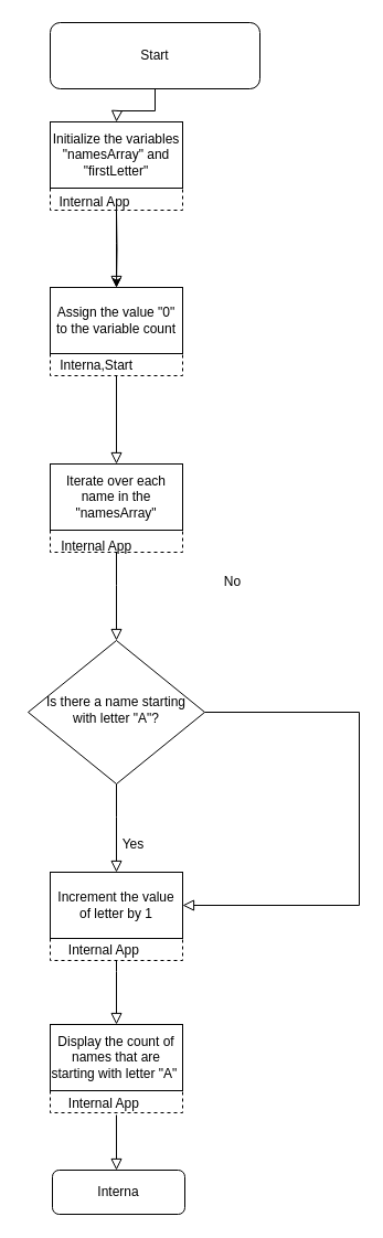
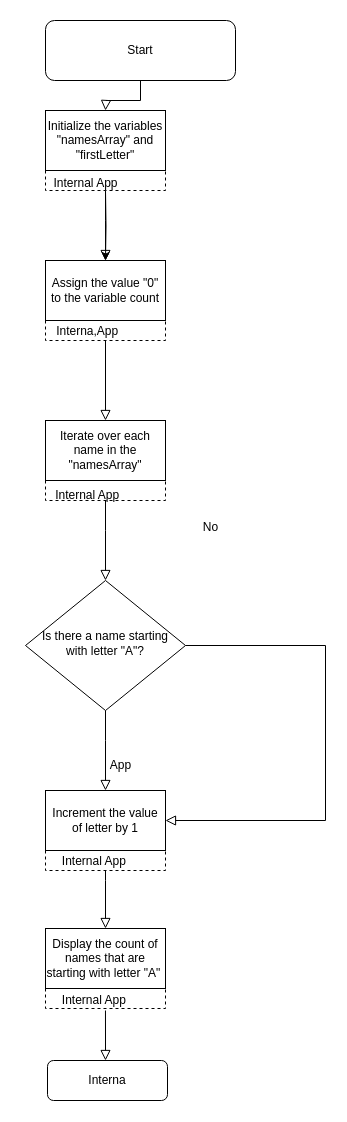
  <mxCell id="0" />
  <mxCell id="1" parent="0" />
  <mxCell id="2" value="" style="rounded=0;html=1;jettySize=auto;orthogonalLoop=1;fontSize=11;endArrow=block;endFill=0;endSize=8;strokeWidth=1;shadow=0;labelBackgroundColor=none;edgeStyle=orthogonalEdgeStyle;" parent="1" source="3" edge="1"><mxGeometry relative="1" as="geometry"><mxPoint x="105" y="110" as="targetPoint" /></mxGeometry></mxCell>
  <mxCell id="3" value="Start" style="rounded=1;whiteSpace=wrap;html=1;fontSize=12;glass=0;strokeWidth=1;shadow=0;" parent="1" vertex="1"><mxGeometry x="45" y="20" width="190" height="60" as="geometry" /></mxCell>
  <mxCell id="4" value="Interna" style="rounded=1;whiteSpace=wrap;html=1;fontSize=12;glass=0;strokeWidth=1;shadow=0;" parent="1" vertex="1"><mxGeometry x="47" y="1060" width="120" height="40" as="geometry" /></mxCell>
  <mxCell id="5" value="" style="edgeStyle=orthogonalEdgeStyle;rounded=0;orthogonalLoop=1;jettySize=auto;html=1;" edge="1" parent="1" target="10"><mxGeometry relative="1" as="geometry"><mxPoint x="105" y="190" as="sourcePoint" /></mxGeometry></mxCell>
  <mxCell id="6" value="Initialize the variables &quot;namesArray&quot; and &quot;firstLetter&quot;" style="rounded=0;whiteSpace=wrap;html=1;" parent="1" vertex="1"><mxGeometry x="45" y="110" width="120" height="60" as="geometry" /></mxCell>
  <mxCell id="7" value="" style="endArrow=none;dashed=1;html=1;rounded=0;entryX=1;entryY=1;entryDx=0;entryDy=0;exitX=0;exitY=1;exitDx=0;exitDy=0;" parent="1" source="6" target="6" edge="1"><mxGeometry width="50" height="50" relative="1" as="geometry"><mxPoint x="45" y="190" as="sourcePoint" /><mxPoint x="315" y="160" as="targetPoint" /><Array as="points"><mxPoint x="45" y="190" /><mxPoint x="105" y="190" /><mxPoint x="165" y="190" /></Array></mxGeometry></mxCell>
  <mxCell id="8" value="Iterate over each name in the &quot;namesArray&quot;" style="rounded=0;whiteSpace=wrap;html=1;" parent="1" vertex="1"><mxGeometry x="45" y="420" width="120" height="60" as="geometry" /></mxCell>
  <mxCell id="9" value="" style="endArrow=none;dashed=1;html=1;rounded=0;entryX=1;entryY=1;entryDx=0;entryDy=0;exitX=0;exitY=1;exitDx=0;exitDy=0;" parent="1" source="8" target="8" edge="1"><mxGeometry width="50" height="50" relative="1" as="geometry"><mxPoint x="45" y="500" as="sourcePoint" /><mxPoint x="315" y="470" as="targetPoint" /><Array as="points"><mxPoint x="45" y="500" /><mxPoint x="165" y="500" /></Array></mxGeometry></mxCell>
  <mxCell id="10" value="Assign the value &quot;0&quot; to the variable count" style="rounded=0;whiteSpace=wrap;html=1;" parent="1" vertex="1"><mxGeometry x="45" y="260" width="120" height="60" as="geometry" /></mxCell>
  <mxCell id="11" value="" style="endArrow=none;dashed=1;html=1;rounded=0;entryX=1;entryY=1;entryDx=0;entryDy=0;exitX=0;exitY=1;exitDx=0;exitDy=0;" parent="1" source="10" target="10" edge="1"><mxGeometry width="50" height="50" relative="1" as="geometry"><mxPoint x="45" y="340" as="sourcePoint" /><mxPoint x="315" y="310" as="targetPoint" /><Array as="points"><mxPoint x="45" y="340" /><mxPoint x="165" y="340" /></Array></mxGeometry></mxCell>
  <mxCell id="12" value="" style="rounded=0;html=1;jettySize=auto;orthogonalLoop=1;fontSize=11;endArrow=block;endFill=0;endSize=8;strokeWidth=1;shadow=0;labelBackgroundColor=none;edgeStyle=orthogonalEdgeStyle;entryX=0.5;entryY=0;entryDx=0;entryDy=0;" parent="1" target="10" edge="1"><mxGeometry relative="1" as="geometry"><mxPoint x="105" y="190" as="sourcePoint" /><mxPoint x="95" y="260" as="targetPoint" /><Array as="points"><mxPoint x="105" y="220" /><mxPoint x="105" y="220" /></Array></mxGeometry></mxCell>
  <mxCell id="13" value="" style="rounded=0;html=1;jettySize=auto;orthogonalLoop=1;fontSize=11;endArrow=block;endFill=0;endSize=8;strokeWidth=1;shadow=0;labelBackgroundColor=none;edgeStyle=orthogonalEdgeStyle;" parent="1" edge="1"><mxGeometry relative="1" as="geometry"><mxPoint x="105" y="370" as="sourcePoint" /><mxPoint x="105" y="420" as="targetPoint" /><Array as="points"><mxPoint x="105" y="340" /><mxPoint x="105" y="340" /></Array></mxGeometry></mxCell>
  <mxCell id="14" value="" style="rounded=0;html=1;jettySize=auto;orthogonalLoop=1;fontSize=11;endArrow=block;endFill=0;endSize=8;strokeWidth=1;shadow=0;labelBackgroundColor=none;edgeStyle=orthogonalEdgeStyle;" parent="1" edge="1"><mxGeometry relative="1" as="geometry"><mxPoint x="105" y="500" as="sourcePoint" /><mxPoint x="105" y="580" as="targetPoint" /><Array as="points"><mxPoint x="105" y="530" /></Array></mxGeometry></mxCell>
  <mxCell id="15" value="Is there a name starting with letter &quot;A&quot;?" style="rhombus;whiteSpace=wrap;html=1;shadow=0;fontFamily=Helvetica;fontSize=12;align=center;strokeWidth=1;spacing=6;spacingTop=-4;" parent="1" vertex="1"><mxGeometry x="25" y="580" width="160" height="130" as="geometry" /></mxCell>
  <mxCell id="16" value="" style="edgeStyle=orthogonalEdgeStyle;rounded=0;html=1;jettySize=auto;orthogonalLoop=1;fontSize=11;endArrow=block;endFill=0;endSize=8;strokeWidth=1;shadow=0;labelBackgroundColor=none;exitX=0.5;exitY=1;exitDx=0;exitDy=0;entryX=0.5;entryY=0;entryDx=0;entryDy=0;" parent="1" source="15" edge="1"><mxGeometry x="-0.143" y="25" relative="1" as="geometry"><mxPoint as="offset" /><mxPoint x="105" y="740" as="sourcePoint" /><mxPoint x="105" y="790" as="targetPoint" /><Array as="points"><mxPoint x="105" y="740" /><mxPoint x="105" y="740" /></Array></mxGeometry></mxCell>
  <mxCell id="17" value="No" style="text;html=1;align=center;verticalAlign=middle;resizable=0;points=[];autosize=1;strokeColor=none;fillColor=none;" parent="1" vertex="1"><mxGeometry x="190" y="512" width="40" height="30" as="geometry" /></mxCell>
- <mxCell id="18" value="Yes" style="text;html=1;align=center;verticalAlign=middle;resizable=0;points=[];autosize=1;strokeColor=none;fillColor=none;" parent="1" vertex="1"><mxGeometry x="100" y="750" width="40" height="30" as="geometry" /></mxCell>
+ <mxCell id="18" value="App" style="text;html=1;align=center;verticalAlign=middle;resizable=0;points=[];autosize=1;strokeColor=none;fillColor=none;" parent="1" vertex="1"><mxGeometry x="100" y="750" width="40" height="30" as="geometry" /></mxCell>
  <mxCell id="19" value="" style="rounded=0;html=1;jettySize=auto;orthogonalLoop=1;fontSize=11;endArrow=block;endFill=0;endSize=8;strokeWidth=1;shadow=0;labelBackgroundColor=none;edgeStyle=orthogonalEdgeStyle;entryX=1;entryY=0.5;entryDx=0;entryDy=0;exitX=1;exitY=0.5;exitDx=0;exitDy=0;" parent="1" edge="1" source="15"><mxGeometry relative="1" as="geometry"><mxPoint x="325" y="650" as="sourcePoint" /><mxPoint x="165" y="820" as="targetPoint" /><Array as="points"><mxPoint x="325" y="645" /><mxPoint x="325" y="820" /></Array></mxGeometry></mxCell>
  <mxCell id="20" value="Internal App" style="text;html=1;align=center;verticalAlign=middle;resizable=0;points=[];autosize=1;strokeColor=none;fillColor=none;" vertex="1" parent="1"><mxGeometry x="40" y="168" width="90" height="30" as="geometry" /></mxCell>
- <mxCell id="21" value="&amp;nbsp; &amp;nbsp; &amp;nbsp; &amp;nbsp;Interna,Start" style="text;html=1;align=center;verticalAlign=middle;resizable=0;points=[];autosize=1;strokeColor=none;fillColor=none;" vertex="1" parent="1"><mxGeometry x="20" y="316" width="110" height="30" as="geometry" /></mxCell>
+ <mxCell id="21" value="&amp;nbsp; &amp;nbsp; &amp;nbsp; &amp;nbsp;Interna,App" style="text;html=1;align=center;verticalAlign=middle;resizable=0;points=[];autosize=1;strokeColor=none;fillColor=none;" vertex="1" parent="1"><mxGeometry x="20" y="316" width="110" height="30" as="geometry" /></mxCell>
  <mxCell id="22" value="&amp;nbsp; &amp;nbsp; &amp;nbsp; &amp;nbsp;Internal App" style="text;html=1;align=center;verticalAlign=middle;resizable=0;points=[];autosize=1;strokeColor=none;fillColor=none;" vertex="1" parent="1"><mxGeometry x="20" y="480" width="110" height="30" as="geometry" /></mxCell>
  <mxCell id="23" value="Increment the value of letter by 1" style="rounded=0;whiteSpace=wrap;html=1;" vertex="1" parent="1"><mxGeometry x="45" y="790" width="120" height="60" as="geometry" /></mxCell>
  <mxCell id="24" value="" style="endArrow=none;dashed=1;html=1;rounded=0;entryX=1;entryY=1;entryDx=0;entryDy=0;exitX=0;exitY=1;exitDx=0;exitDy=0;" edge="1" parent="1" source="23" target="23"><mxGeometry width="50" height="50" relative="1" as="geometry"><mxPoint x="45" y="870" as="sourcePoint" /><mxPoint x="315" y="840" as="targetPoint" /><Array as="points"><mxPoint x="45" y="870" /><mxPoint x="165" y="870" /></Array></mxGeometry></mxCell>
  <mxCell id="25" value="Display the count of names that are starting with letter &quot;A&quot;&amp;nbsp;" style="rounded=0;whiteSpace=wrap;html=1;" vertex="1" parent="1"><mxGeometry x="45" y="928" width="120" height="60" as="geometry" /></mxCell>
  <mxCell id="26" value="" style="endArrow=none;dashed=1;html=1;rounded=0;entryX=1;entryY=1;entryDx=0;entryDy=0;exitX=0;exitY=1;exitDx=0;exitDy=0;" edge="1" parent="1" source="25" target="25"><mxGeometry width="50" height="50" relative="1" as="geometry"><mxPoint x="45" y="1008" as="sourcePoint" /><mxPoint x="315" y="978" as="targetPoint" /><Array as="points"><mxPoint x="45" y="1008" /><mxPoint x="165" y="1008" /></Array></mxGeometry></mxCell>
  <mxCell id="27" value="&amp;nbsp; &amp;nbsp; &amp;nbsp; &amp;nbsp; Internal App" style="text;html=1;align=center;verticalAlign=middle;resizable=0;points=[];autosize=1;strokeColor=none;fillColor=none;" vertex="1" parent="1"><mxGeometry x="25" y="985" width="110" height="30" as="geometry" /></mxCell>
  <mxCell id="28" value="&amp;nbsp; &amp;nbsp; &amp;nbsp; &amp;nbsp; Internal App" style="text;html=1;align=center;verticalAlign=middle;resizable=0;points=[];autosize=1;strokeColor=none;fillColor=none;" vertex="1" parent="1"><mxGeometry x="25" y="846" width="110" height="30" as="geometry" /></mxCell>
  <mxCell id="29" value="" style="rounded=0;html=1;jettySize=auto;orthogonalLoop=1;fontSize=11;endArrow=block;endFill=0;endSize=8;strokeWidth=1;shadow=0;labelBackgroundColor=none;edgeStyle=orthogonalEdgeStyle;entryX=0.5;entryY=0;entryDx=0;entryDy=0;" edge="1" parent="1" target="25"><mxGeometry relative="1" as="geometry"><mxPoint x="105" y="870" as="sourcePoint" /><mxPoint x="85" y="960" as="targetPoint" /><Array as="points"><mxPoint x="105" y="880" /><mxPoint x="105" y="880" /></Array></mxGeometry></mxCell>
  <mxCell id="30" value="" style="rounded=0;html=1;jettySize=auto;orthogonalLoop=1;fontSize=11;endArrow=block;endFill=0;endSize=8;strokeWidth=1;shadow=0;labelBackgroundColor=none;edgeStyle=orthogonalEdgeStyle;exitX=0.727;exitY=0.833;exitDx=0;exitDy=0;exitPerimeter=0;" edge="1" parent="1" source="27"><mxGeometry relative="1" as="geometry"><mxPoint x="105" y="1030" as="sourcePoint" /><mxPoint x="105" y="1060" as="targetPoint" /><Array as="points" /></mxGeometry></mxCell>
